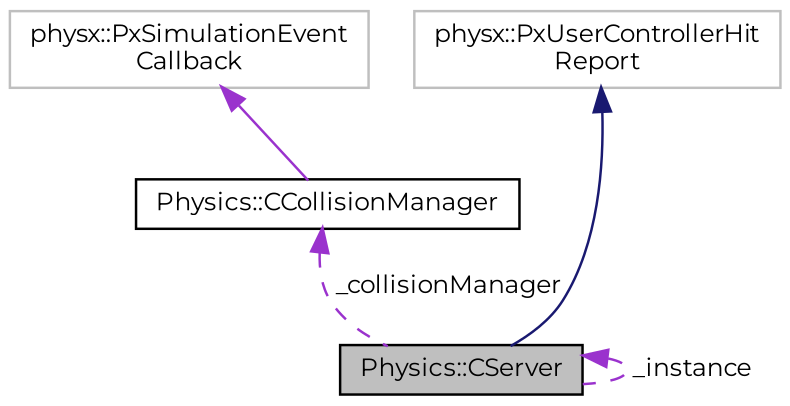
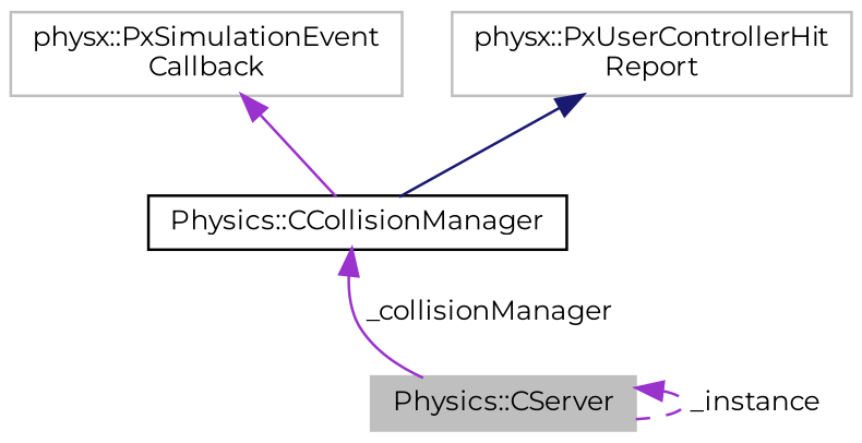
  digraph {
    fontname=Montserrat
    node [color=black fillcolor=white fontname=Montserrat fontsize=10 shape=record style=filled]
    edge [color=darkorchid3 dir=back fontname=Montserrat fontsize=10 labelfontname=FreeSans labelfontsize=10 style=dashed]
-   n1 [fillcolor=grey75 fontcolor=black height=0.2 label="Physics::CServer" width=0.4]
+   n1 [color=grey75 fillcolor=grey75 fontcolor=black height=0.2 label="Physics::CServer" width=0.4]
    n2 [height=0.2 label="Physics::CCollisionManager" width=0.4]
    n3 [color=grey75 height=0.2 label="physx::PxSimulationEvent\lCallback" width=0.4]
    n4 [color=grey75 height=0.2 label="physx::PxUserControllerHit\lReport" width=0.4]
    n1 -> n1 [label=" _instance"]
-   n2 -> n1 [label=" _collisionManager"]
+   n2 -> n1 [label=" _collisionManager" style=solid]
    n3 -> n2 [style=solid]
-   n4 -> n1 [color=midnightblue style=solid]
+   n4 -> n2 [color=midnightblue style=solid]
  }
